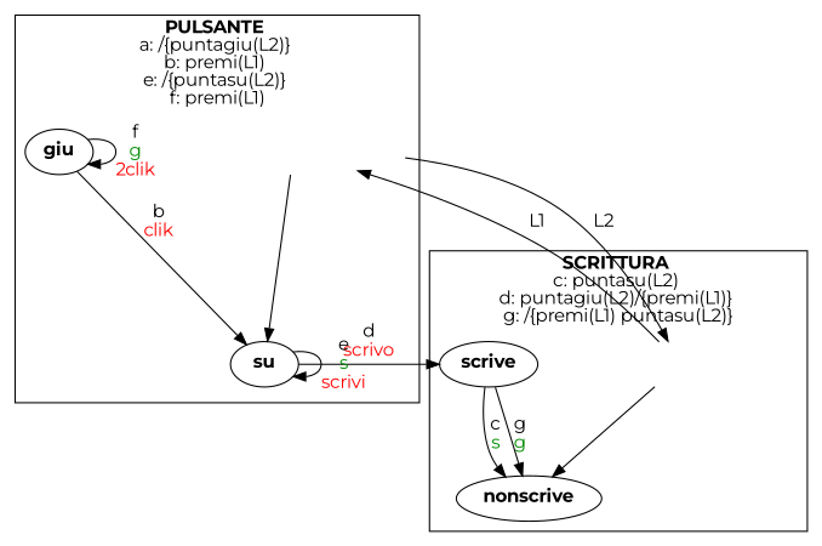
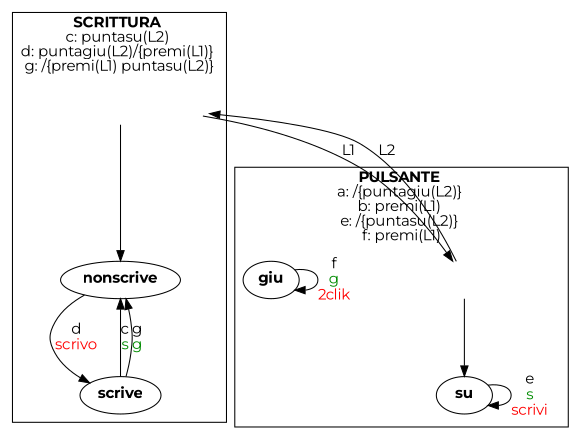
  digraph {
    compound=true
    fontname=Montserrat
    node [fontname=Montserrat shape=ellipse]
    edge [fontname=Montserrat]
    cSCRITTURA_start [style=invis]
    n2 [label=<<b>nonscrive</b>>]
    n3 [label=<<b>scrive</b>>]
    cPULSANTE_start [style=invis]
    n5 [label=<<b>su</b>>]
    n6 [label=<<b>giu</b>>]
    subgraph cluster_1 {
      label=<<b>SCRITTURA</b> 		<br/>c: puntasu(L2) 		<br/>d: puntagiu(L2)/{premi(L1)} 		<br/>g: /{premi(L1) puntasu(L2)}>
      cSCRITTURA_start
      n2
      n3
    }
    subgraph cluster_2 {
      label=<<b>PULSANTE</b> 		<br/>a: /{puntagiu(L2)} 		<br/>b: premi(L1) 		<br/>e: /{puntasu(L2)} 		<br/>f: premi(L1)>
      cPULSANTE_start
      n5
      n6
    }
    cSCRITTURA_start -> n2
    cSCRITTURA_start -> cPULSANTE_start [label=L1]
-   n5 -> n3 [label=<d<br/><font color="red">scrivo</font>>]
+   n2 -> n3 [label=<d<br/><font color="red">scrivo</font>>]
    n3 -> n2 [label=<c<br/><font color="green4">s</font>>]
    n3 -> n2 [label=<g<br/><font color="green4">g</font>>]
    cPULSANTE_start -> cSCRITTURA_start [label=L2]
    cPULSANTE_start -> n5
    n5 -> n5 [label=<e<br/><font color="green4">s</font><br/><font color="red">scrivi</font>>]
-   n6 -> n5 [label=<b<br/><font color="red">clik</font>>]
    n6 -> n6 [label=<f<br/><font color="green4">g</font><br/><font color="red">2clik</font>>]
  }
